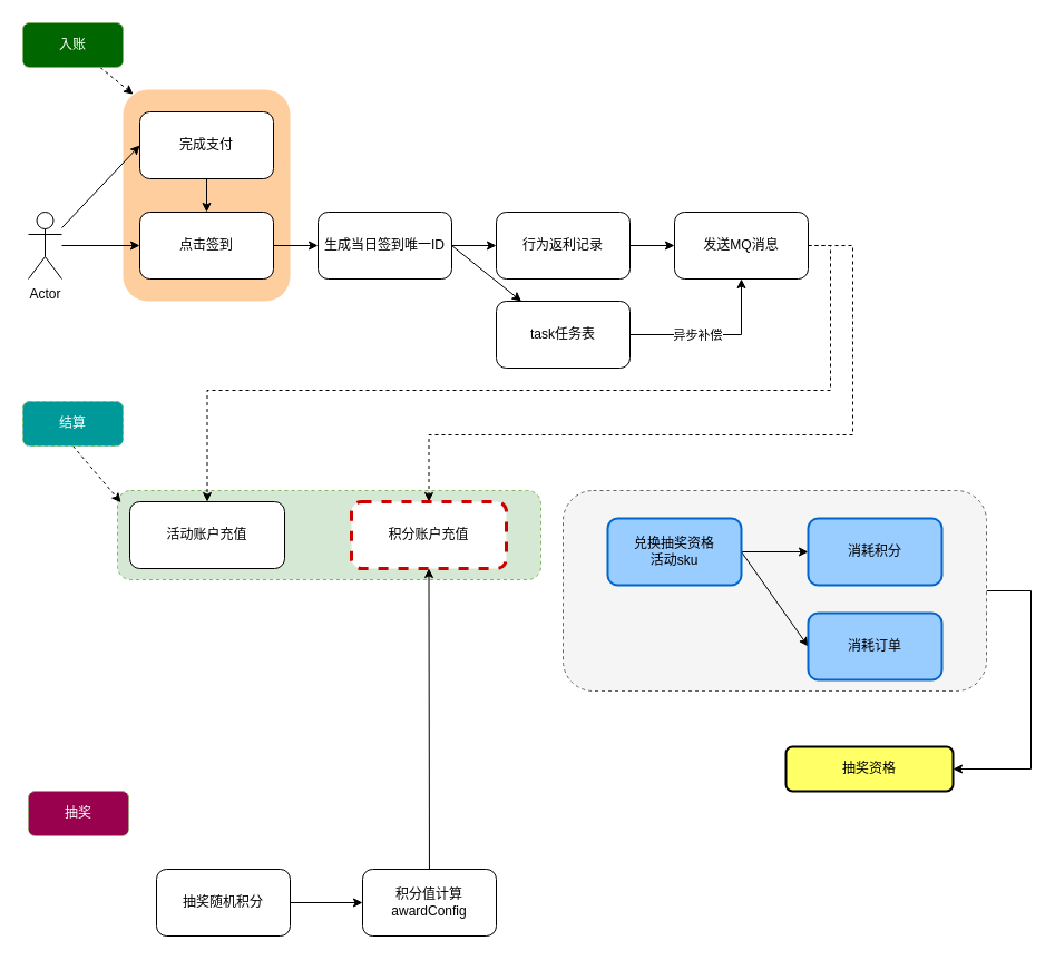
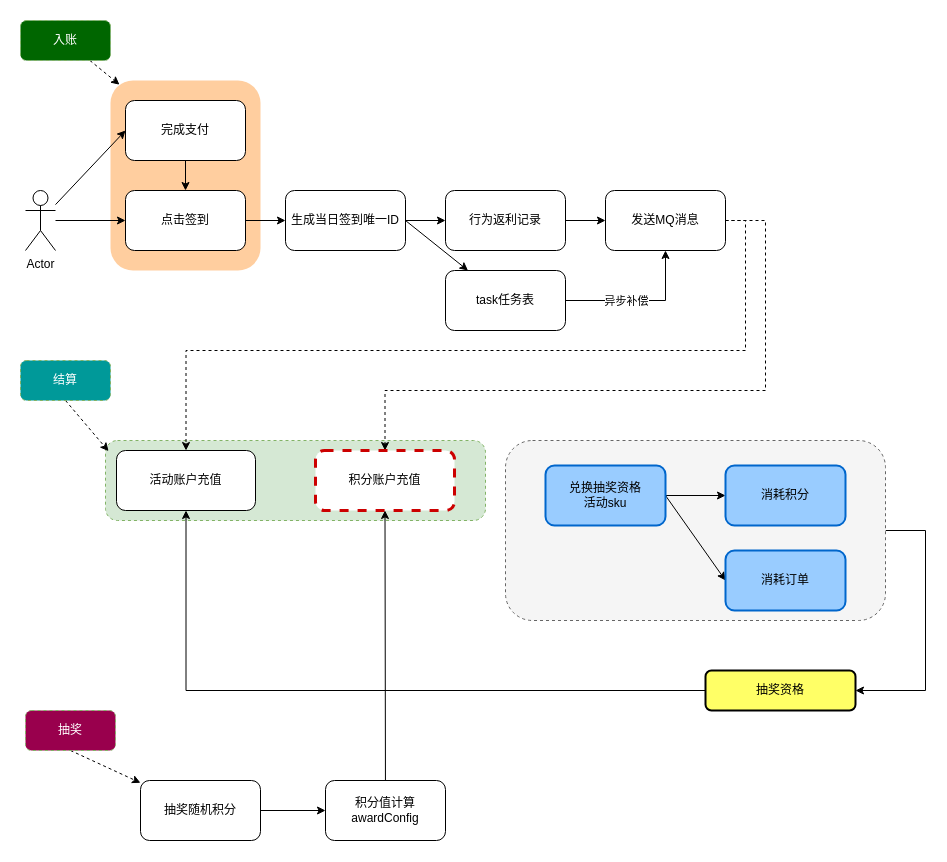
  <mxCell id="0" />
  <mxCell id="1" parent="0" />
  <mxCell id="2" value="" style="rounded=1;whiteSpace=wrap;html=1;dashed=1;fillColor=#d5e8d4;strokeColor=#82b366;" vertex="1" parent="1"><mxGeometry x="105" y="440" width="380" height="80" as="geometry" /></mxCell>
  <mxCell id="3" value="" style="rounded=1;whiteSpace=wrap;html=1;fillColor=#FFCE9F;strokeColor=none;" vertex="1" parent="1"><mxGeometry x="110" y="80" width="150" height="190" as="geometry" /></mxCell>
  <mxCell id="4" style="rounded=0;orthogonalLoop=1;jettySize=auto;html=1;dashed=1;entryX=0.06;entryY=0.022;entryDx=0;entryDy=0;entryPerimeter=0;" edge="1" parent="1" source="5" target="3"><mxGeometry relative="1" as="geometry"><mxPoint x="125" y="100" as="targetPoint" /></mxGeometry></mxCell>
  <mxCell id="5" value="&lt;font color=&quot;#ffffff&quot;&gt;入账&lt;/font&gt;" style="rounded=1;whiteSpace=wrap;html=1;fillColor=#006600;strokeColor=#82b366;dashed=1;" vertex="1" parent="1"><mxGeometry x="20" y="20" width="90" height="40" as="geometry" /></mxCell>
  <mxCell id="6" style="rounded=0;orthogonalLoop=1;jettySize=auto;html=1;" edge="1" parent="1" source="8" target="10"><mxGeometry relative="1" as="geometry"><mxPoint x="115" y="220" as="targetPoint" /></mxGeometry></mxCell>
  <mxCell id="7" style="rounded=0;orthogonalLoop=1;jettySize=auto;html=1;entryX=0;entryY=0.5;entryDx=0;entryDy=0;" edge="1" parent="1" source="8" target="12"><mxGeometry relative="1" as="geometry"><mxPoint x="125" y="130" as="targetPoint" /></mxGeometry></mxCell>
  <mxCell id="8" value="Actor" style="shape=umlActor;verticalLabelPosition=bottom;verticalAlign=top;html=1;outlineConnect=0;" vertex="1" parent="1"><mxGeometry x="25" y="190" width="30" height="60" as="geometry" /></mxCell>
  <mxCell id="9" value="" style="edgeStyle=orthogonalEdgeStyle;rounded=0;orthogonalLoop=1;jettySize=auto;html=1;" edge="1" parent="1" source="10" target="15"><mxGeometry relative="1" as="geometry" /></mxCell>
  <mxCell id="10" value="点击签到" style="rounded=1;whiteSpace=wrap;html=1;" vertex="1" parent="1"><mxGeometry x="125" y="190" width="120" height="60" as="geometry" /></mxCell>
  <mxCell id="11" value="" style="edgeStyle=orthogonalEdgeStyle;rounded=0;orthogonalLoop=1;jettySize=auto;html=1;" edge="1" parent="1" source="12" target="10"><mxGeometry relative="1" as="geometry" /></mxCell>
  <mxCell id="12" value="完成支付" style="rounded=1;whiteSpace=wrap;html=1;" vertex="1" parent="1"><mxGeometry x="125" y="100" width="120" height="60" as="geometry" /></mxCell>
  <mxCell id="13" value="" style="edgeStyle=orthogonalEdgeStyle;rounded=0;orthogonalLoop=1;jettySize=auto;html=1;" edge="1" parent="1" source="15" target="17"><mxGeometry relative="1" as="geometry" /></mxCell>
  <mxCell id="14" style="rounded=0;orthogonalLoop=1;jettySize=auto;html=1;exitX=1;exitY=0.5;exitDx=0;exitDy=0;" edge="1" parent="1" source="15" target="20"><mxGeometry relative="1" as="geometry"><mxPoint x="495" y="320" as="targetPoint" /></mxGeometry></mxCell>
  <mxCell id="15" value="生成当日签到唯一ID" style="rounded=1;whiteSpace=wrap;html=1;" vertex="1" parent="1"><mxGeometry x="285" y="190" width="120" height="60" as="geometry" /></mxCell>
  <mxCell id="16" value="" style="edgeStyle=orthogonalEdgeStyle;rounded=0;orthogonalLoop=1;jettySize=auto;html=1;" edge="1" parent="1" source="17" target="23"><mxGeometry relative="1" as="geometry" /></mxCell>
  <mxCell id="17" value="行为返利记录" style="rounded=1;whiteSpace=wrap;html=1;" vertex="1" parent="1"><mxGeometry x="445" y="190" width="120" height="60" as="geometry" /></mxCell>
  <mxCell id="18" style="edgeStyle=orthogonalEdgeStyle;rounded=0;orthogonalLoop=1;jettySize=auto;html=1;entryX=0.5;entryY=1;entryDx=0;entryDy=0;" edge="1" parent="1" source="20" target="23"><mxGeometry relative="1" as="geometry" /></mxCell>
  <mxCell id="19" value="异步补偿" style="edgeLabel;html=1;align=center;verticalAlign=middle;resizable=0;points=[];" vertex="1" connectable="0" parent="18"><mxGeometry x="-0.613" y="1" relative="1" as="geometry"><mxPoint x="31" y="1" as="offset" /></mxGeometry></mxCell>
  <mxCell id="20" value="task任务表" style="rounded=1;whiteSpace=wrap;html=1;" vertex="1" parent="1"><mxGeometry x="445" y="270" width="120" height="60" as="geometry" /></mxCell>
  <mxCell id="21" style="edgeStyle=orthogonalEdgeStyle;rounded=0;orthogonalLoop=1;jettySize=auto;html=1;exitX=1;exitY=0.5;exitDx=0;exitDy=0;dashed=1;entryX=0.5;entryY=0;entryDx=0;entryDy=0;" edge="1" parent="1" source="23" target="28"><mxGeometry relative="1" as="geometry"><mxPoint x="165" y="410" as="targetPoint" /><Array as="points"><mxPoint x="745" y="220" /><mxPoint x="745" y="350" /><mxPoint x="186" y="350" /></Array></mxGeometry></mxCell>
  <mxCell id="22" style="edgeStyle=orthogonalEdgeStyle;rounded=0;orthogonalLoop=1;jettySize=auto;html=1;entryX=0.5;entryY=0;entryDx=0;entryDy=0;dashed=1;" edge="1" parent="1" source="23" target="29"><mxGeometry relative="1" as="geometry"><Array as="points"><mxPoint x="765" y="220" /><mxPoint x="765" y="390" /><mxPoint x="385" y="390" /></Array></mxGeometry></mxCell>
  <mxCell id="23" value="发送MQ消息" style="rounded=1;whiteSpace=wrap;html=1;" vertex="1" parent="1"><mxGeometry x="605" y="190" width="120" height="60" as="geometry" /></mxCell>
  <mxCell id="24" style="rounded=0;orthogonalLoop=1;jettySize=auto;html=1;dashed=1;entryX=0.008;entryY=0.133;entryDx=0;entryDy=0;entryPerimeter=0;exitX=0.5;exitY=1;exitDx=0;exitDy=0;" edge="1" parent="1" source="25" target="2"><mxGeometry relative="1" as="geometry"><mxPoint x="124" y="494" as="targetPoint" /></mxGeometry></mxCell>
  <mxCell id="25" value="&lt;font color=&quot;#ffffff&quot;&gt;结算&lt;/font&gt;" style="rounded=1;whiteSpace=wrap;html=1;fillColor=#009999;strokeColor=#82b366;dashed=1;" vertex="1" parent="1"><mxGeometry x="20" y="360" width="90" height="40" as="geometry" /></mxCell>
+ <mxCell id="26" style="rounded=0;orthogonalLoop=1;jettySize=auto;html=1;dashed=1;exitX=0.5;exitY=1;exitDx=0;exitDy=0;" edge="1" parent="1" source="27" target="40"><mxGeometry relative="1" as="geometry"><mxPoint x="155" y="820" as="targetPoint" /><mxPoint x="114.286" y="760" as="sourcePoint" /></mxGeometry></mxCell>
  <mxCell id="27" value="&lt;font color=&quot;#ffffff&quot;&gt;抽奖&lt;/font&gt;" style="rounded=1;whiteSpace=wrap;html=1;fillColor=#99004D;strokeColor=#82b366;dashed=1;" vertex="1" parent="1"><mxGeometry x="25" y="710" width="90" height="40" as="geometry" /></mxCell>
  <mxCell id="28" value="活动账户充值" style="rounded=1;whiteSpace=wrap;html=1;" vertex="1" parent="1"><mxGeometry x="116" y="450" width="139" height="60" as="geometry" /></mxCell>
  <mxCell id="29" value="积分账户充值" style="rounded=1;whiteSpace=wrap;html=1;dashed=1;strokeColor=#CC0000;strokeWidth=3;" vertex="1" parent="1"><mxGeometry x="315" y="450" width="139" height="60" as="geometry" /></mxCell>
  <mxCell id="30" style="edgeStyle=orthogonalEdgeStyle;rounded=0;orthogonalLoop=1;jettySize=auto;html=1;" edge="1" parent="1" source="31" target="38"><mxGeometry relative="1" as="geometry"><mxPoint x="925" y="700" as="targetPoint" /><Array as="points"><mxPoint x="925" y="530" /><mxPoint x="925" y="690" /></Array></mxGeometry></mxCell>
  <mxCell id="31" value="" style="rounded=1;whiteSpace=wrap;html=1;dashed=1;fillColor=#f5f5f5;strokeColor=#666666;fontColor=#333333;" vertex="1" parent="1"><mxGeometry x="505" y="440" width="380" height="180" as="geometry" /></mxCell>
  <mxCell id="32" style="edgeStyle=orthogonalEdgeStyle;rounded=0;orthogonalLoop=1;jettySize=auto;html=1;" edge="1" parent="1" source="34" target="35"><mxGeometry relative="1" as="geometry" /></mxCell>
  <mxCell id="33" style="rounded=0;orthogonalLoop=1;jettySize=auto;html=1;entryX=0;entryY=0.5;entryDx=0;entryDy=0;" edge="1" parent="1" target="36"><mxGeometry relative="1" as="geometry"><mxPoint x="665" y="495" as="sourcePoint" /></mxGeometry></mxCell>
  <mxCell id="34" value="兑换抽奖资格&lt;div&gt;活动sku&lt;/div&gt;" style="rounded=1;whiteSpace=wrap;html=1;strokeWidth=2;strokeColor=#0066CC;fillColor=#99CCFF;" vertex="1" parent="1"><mxGeometry x="545" y="465" width="120" height="60" as="geometry" /></mxCell>
  <mxCell id="35" value="消耗积分" style="rounded=1;whiteSpace=wrap;html=1;strokeWidth=2;strokeColor=#0066CC;fillColor=#99CCFF;" vertex="1" parent="1"><mxGeometry x="725" y="465" width="120" height="60" as="geometry" /></mxCell>
  <mxCell id="36" value="消耗订单" style="rounded=1;whiteSpace=wrap;html=1;strokeWidth=2;strokeColor=#0066CC;fillColor=#99CCFF;" vertex="1" parent="1"><mxGeometry x="725" y="550" width="120" height="60" as="geometry" /></mxCell>
+ <mxCell id="37" style="edgeStyle=orthogonalEdgeStyle;rounded=0;orthogonalLoop=1;jettySize=auto;html=1;entryX=0.5;entryY=1;entryDx=0;entryDy=0;" edge="1" parent="1" source="38" target="28"><mxGeometry relative="1" as="geometry" /></mxCell>
  <mxCell id="38" value="抽奖资格" style="rounded=1;whiteSpace=wrap;html=1;strokeWidth=2;fillColor=#FFFF66;" vertex="1" parent="1"><mxGeometry x="705" y="670" width="150" height="40" as="geometry" /></mxCell>
  <mxCell id="39" value="" style="rounded=0;orthogonalLoop=1;jettySize=auto;html=1;" edge="1" parent="1" source="40" target="42"><mxGeometry relative="1" as="geometry" /></mxCell>
  <mxCell id="40" value="抽奖随机积分" style="rounded=1;whiteSpace=wrap;html=1;" vertex="1" parent="1"><mxGeometry x="140" y="780" width="120" height="60" as="geometry" /></mxCell>
  <mxCell id="41" style="rounded=0;orthogonalLoop=1;jettySize=auto;html=1;entryX=0.5;entryY=1;entryDx=0;entryDy=0;" edge="1" parent="1" source="42" target="29"><mxGeometry relative="1" as="geometry" /></mxCell>
  <mxCell id="42" value="积分值计算&lt;div&gt;awardConfig&lt;/div&gt;" style="rounded=1;whiteSpace=wrap;html=1;" vertex="1" parent="1"><mxGeometry x="325" y="780" width="120" height="60" as="geometry" /></mxCell>
